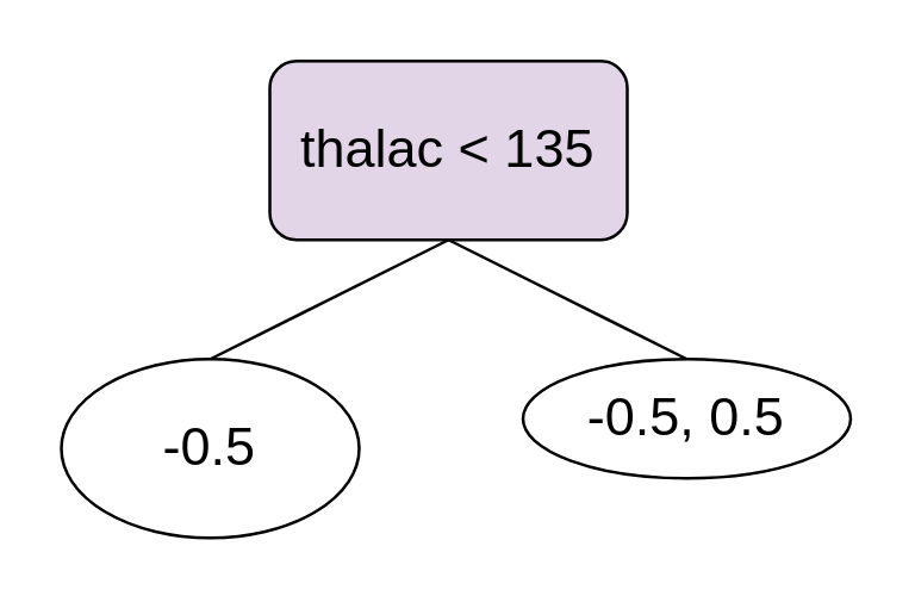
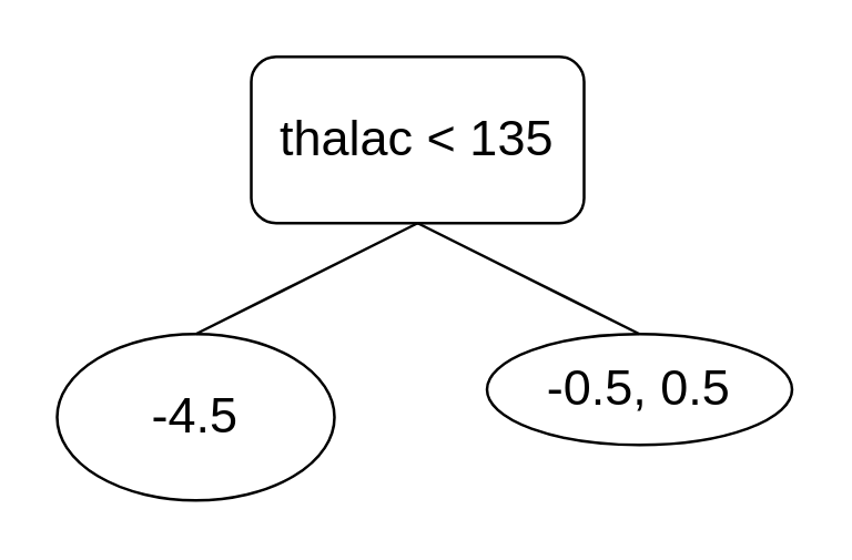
  <mxCell id="0" />
  <mxCell id="1" parent="0" />
- <mxCell id="2" value="&lt;font style=&quot;font-size: 18px&quot;&gt;thalac &amp;lt; 135&lt;/font&gt;" style="rounded=1;whiteSpace=wrap;html=1;fillColor=#e1d5e7;" vertex="1" parent="1"><mxGeometry x="90" y="20" width="120" height="60" as="geometry" /></mxCell>
- <mxCell id="3" value="&lt;font style=&quot;font-size: 18px&quot;&gt;-0.5&lt;/font&gt;" style="ellipse;whiteSpace=wrap;html=1;" vertex="1" parent="1"><mxGeometry x="20" y="120" width="100" height="60" as="geometry" /></mxCell>
+ <mxCell id="2" value="&lt;font style=&quot;font-size: 18px&quot;&gt;thalac &amp;lt; 135&lt;/font&gt;" style="rounded=1;whiteSpace=wrap;html=1;" vertex="1" parent="1"><mxGeometry x="90" y="20" width="120" height="60" as="geometry" /></mxCell>
+ <mxCell id="3" value="&lt;font style=&quot;font-size: 18px&quot;&gt;-4.5&lt;/font&gt;" style="ellipse;whiteSpace=wrap;html=1;" vertex="1" parent="1"><mxGeometry x="20" y="120" width="100" height="60" as="geometry" /></mxCell>
  <mxCell id="4" value="&lt;font style=&quot;font-size: 18px&quot;&gt;-0.5, 0.5&lt;/font&gt;" style="ellipse;whiteSpace=wrap;html=1;" vertex="1" parent="1"><mxGeometry x="175" y="120" width="110" height="40" as="geometry" /></mxCell>
  <mxCell id="5" value="" style="endArrow=none;html=1;exitX=0.5;exitY=1;exitDx=0;exitDy=0;entryX=0.5;entryY=0;entryDx=0;entryDy=0;" edge="1" parent="1" source="2" target="3"><mxGeometry width="50" height="50" relative="1" as="geometry"><mxPoint x="210" y="270" as="sourcePoint" /><mxPoint x="260" y="220" as="targetPoint" /></mxGeometry></mxCell>
  <mxCell id="6" value="" style="endArrow=none;html=1;exitX=0.5;exitY=1;exitDx=0;exitDy=0;entryX=0.5;entryY=0;entryDx=0;entryDy=0;" edge="1" parent="1" source="2" target="4"><mxGeometry width="50" height="50" relative="1" as="geometry"><mxPoint x="160" y="220" as="sourcePoint" /><mxPoint x="210" y="170" as="targetPoint" /></mxGeometry></mxCell>
